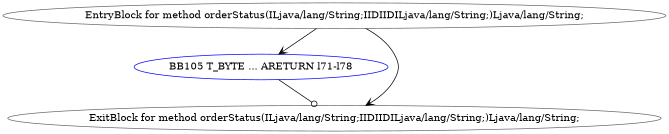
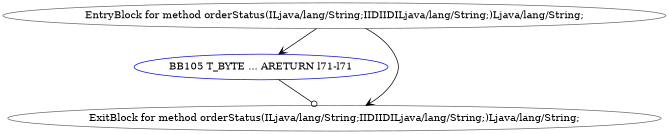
  digraph {
    node [color=gray40]
    edge [style=solid arrowhead=vee]
-   n1 [label="BB105 T_BYTE ... ARETURN l71-l78" color=blue]
+   n1 [label="BB105 T_BYTE ... ARETURN l71-l71" color=blue]
    n2 [label="ExitBlock for method orderStatus(ILjava/lang/String;IIDIIDILjava/lang/String;)Ljava/lang/String;"]
    n3 [label="EntryBlock for method orderStatus(ILjava/lang/String;IIDIIDILjava/lang/String;)Ljava/lang/String;"]
    n1 -> n2 [arrowhead=odot]
    n3 -> n1
    n3 -> n2
  }
